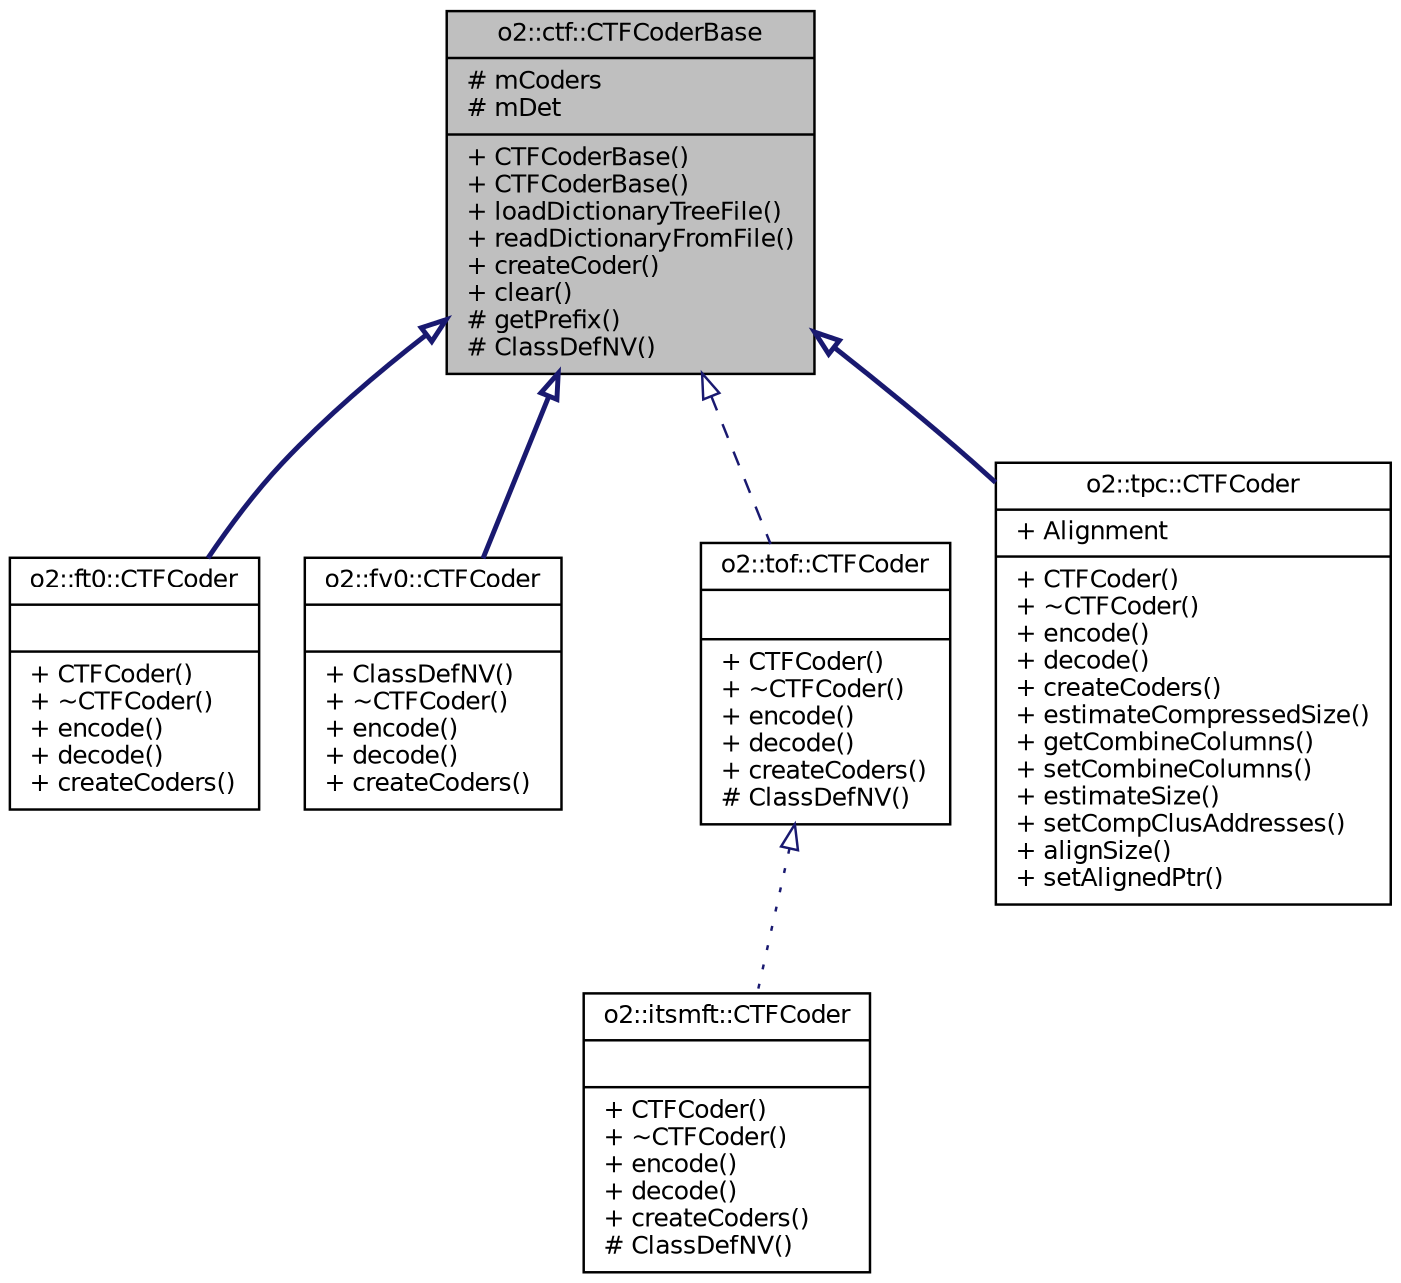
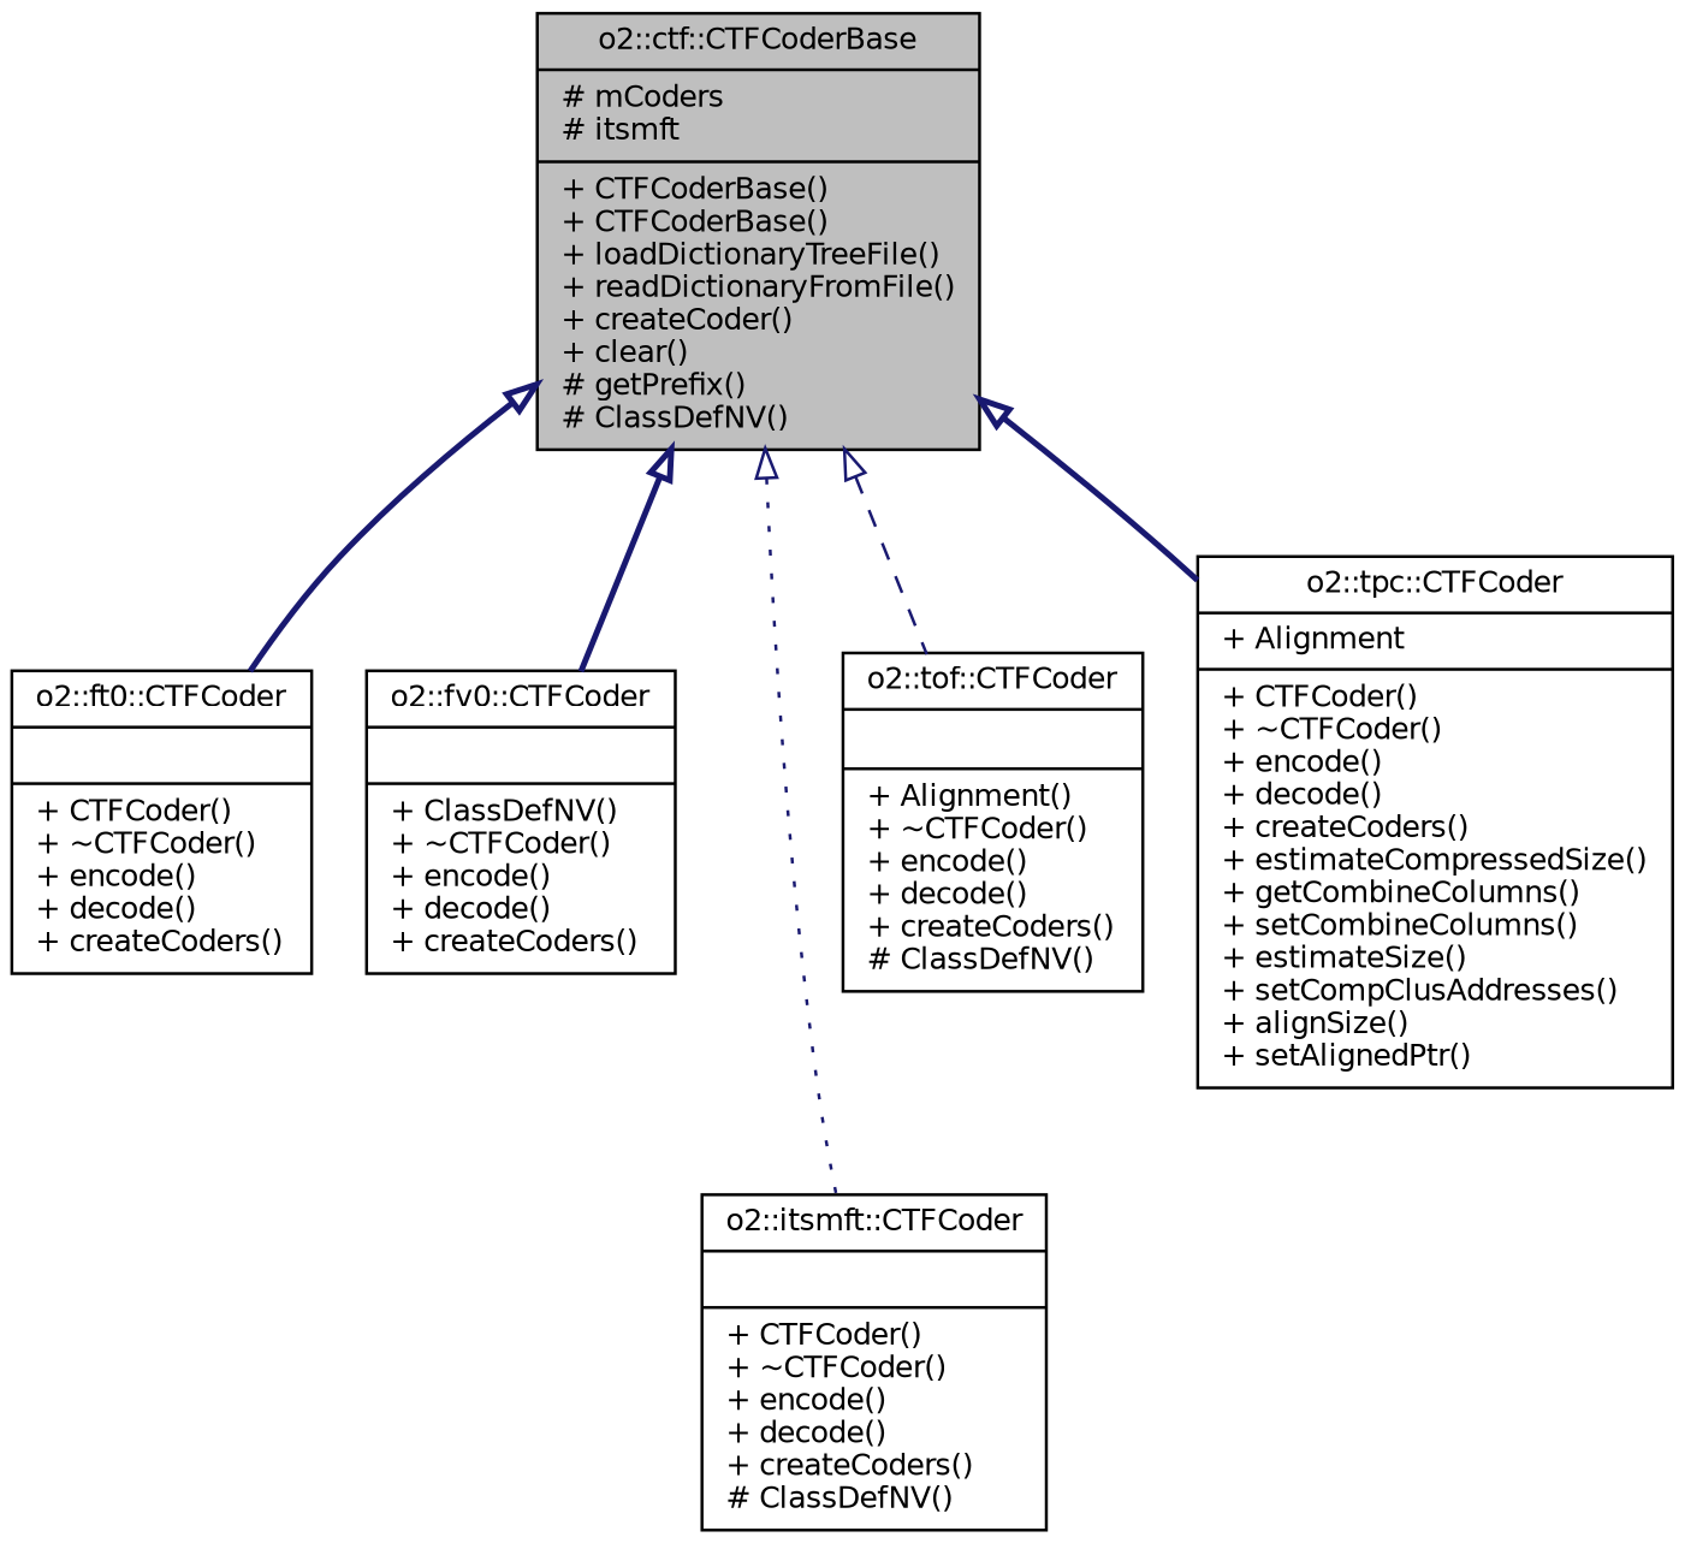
  digraph {
    node [color=black fontname=Helvetica fontsize=10 shape=record]
    edge [arrowtail=onormal color=midnightblue dir=back fontname=Helvetica fontsize=10 labelfontname=Helvetica labelfontsize=10 style=bold]
-   n1 [fillcolor=grey75 fontcolor=black height=0.2 label="{o2::ctf::CTFCoderBase\n|# mCoders\l# mDet\l|+ CTFCoderBase()\l+ CTFCoderBase()\l+ loadDictionaryTreeFile()\l+ readDictionaryFromFile()\l+ createCoder()\l+ clear()\l# getPrefix()\l# ClassDefNV()\l}" style=filled width=0.4]
+   n1 [fillcolor=grey75 fontcolor=black height=0.2 label="{o2::ctf::CTFCoderBase\n|# mCoders\l# itsmft\l|+ CTFCoderBase()\l+ CTFCoderBase()\l+ loadDictionaryTreeFile()\l+ readDictionaryFromFile()\l+ createCoder()\l+ clear()\l# getPrefix()\l# ClassDefNV()\l}" style=filled width=0.4]
    n2 [height=0.2 label="{o2::ft0::CTFCoder\n||+ CTFCoder()\l+ ~CTFCoder()\l+ encode()\l+ decode()\l+ createCoders()\l}" width=0.4]
    n3 [height=0.2 label="{o2::fv0::CTFCoder\n||+ ClassDefNV()\l+ ~CTFCoder()\l+ encode()\l+ decode()\l+ createCoders()\l}" width=0.4]
    n4 [height=0.2 label="{o2::itsmft::CTFCoder\n||+ CTFCoder()\l+ ~CTFCoder()\l+ encode()\l+ decode()\l+ createCoders()\l# ClassDefNV()\l}" width=0.4]
-   n5 [height=0.2 label="{o2::tof::CTFCoder\n||+ CTFCoder()\l+ ~CTFCoder()\l+ encode()\l+ decode()\l+ createCoders()\l# ClassDefNV()\l}" width=0.4]
+   n5 [height=0.2 label="{o2::tof::CTFCoder\n||+ Alignment()\l+ ~CTFCoder()\l+ encode()\l+ decode()\l+ createCoders()\l# ClassDefNV()\l}" width=0.4]
    n6 [height=0.2 label="{o2::tpc::CTFCoder\n|+ Alignment\l|+ CTFCoder()\l+ ~CTFCoder()\l+ encode()\l+ decode()\l+ createCoders()\l+ estimateCompressedSize()\l+ getCombineColumns()\l+ setCombineColumns()\l+ estimateSize()\l+ setCompClusAddresses()\l+ alignSize()\l+ setAlignedPtr()\l}" width=0.4]
    n1 -> n2
    n1 -> n3
-   n5 -> n4 [style=dotted]
+   n1 -> n4 [style=dotted]
    n1 -> n5 [style=dashed]
    n1 -> n6
  }
